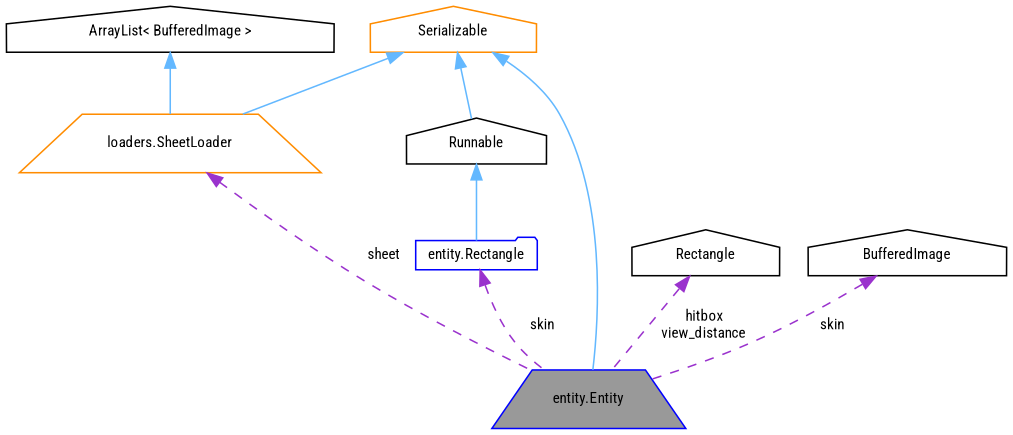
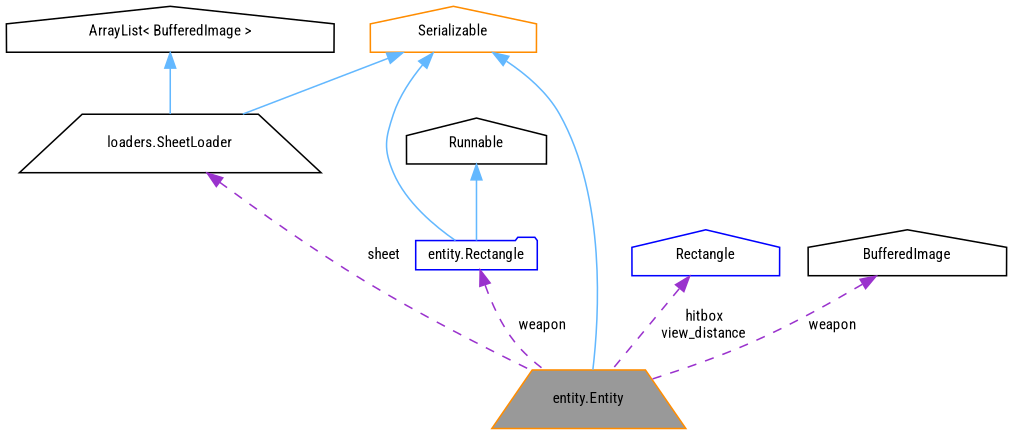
  digraph {
    fontname="Roboto Condensed"
    node [color=darkorange fillcolor=white fontname="Roboto Condensed" fontsize=10 shape=house style=filled]
    edge [color=steelblue1 dir=back fontname="Roboto Condensed" fontsize=10 labelfontname=Helvetica labelfontsize=10 style=solid]
-   n1 [color=blue fillcolor=grey60 fontcolor=black height=0.2 label="entity.Entity" shape=trapezium width=0.4]
+   n1 [fillcolor=grey60 fontcolor=black height=0.2 label="entity.Entity" shape=trapezium width=0.4]
    n2 [height=0.2 label=Serializable width=0.4]
-   n3 [height=0.2 label="loaders.SheetLoader" shape=trapezium width=0.4]
+   n3 [color=black height=0.2 label="loaders.SheetLoader" shape=trapezium width=0.4]
    n4 [color=blue height=0.2 label="entity.Rectangle" shape=folder width=0.4]
-   n5 [color=black height=0.2 label=Rectangle width=0.4]
+   n5 [color=blue height=0.2 label=Rectangle width=0.4]
    n6 [color=black height=0.2 label="ArrayList\< BufferedImage \>" width=0.4]
    n7 [color=black height=0.2 label=BufferedImage width=0.4]
    n8 [color=black height=0.2 label=Runnable width=0.4]
    n2 -> n1
    n2 -> n3
-   n2 -> n8
+   n2 -> n4
    n3 -> n1 [color=darkorchid3 label=" sheet" style=dashed]
-   n4 -> n1 [color=darkorchid3 label=" skin" style=dashed]
+   n4 -> n1 [color=darkorchid3 label=" weapon" style=dashed]
    n5 -> n1 [color=darkorchid3 label=" hitbox\nview_distance" style=dashed]
    n6 -> n3
-   n7 -> n1 [color=darkorchid3 label=" skin" style=dashed]
+   n7 -> n1 [color=darkorchid3 label=" weapon" style=dashed]
    n8 -> n4
  }
